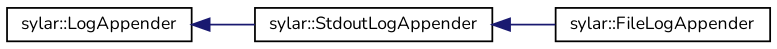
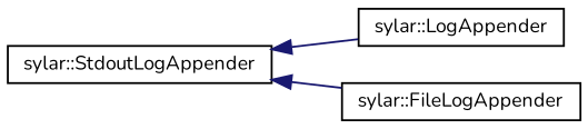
  digraph {
    fontname=Nunito
    rankdir=LR
    node [color=black fillcolor=white fontname=Nunito fontsize=10 shape=record style=filled]
    edge [color=midnightblue dir=back fontname=Nunito fontsize=10 labelfontname=Helvetica labelfontsize=10 style=solid]
    n1 [height=0.2 label="sylar::LogAppender" width=0.4]
    n2 [height=0.2 label="sylar::StdoutLogAppender" width=0.4]
    n3 [height=0.2 label="sylar::FileLogAppender" width=0.4]
-   n1 -> n2
+   n2 -> n1
    n2 -> n3
  }
